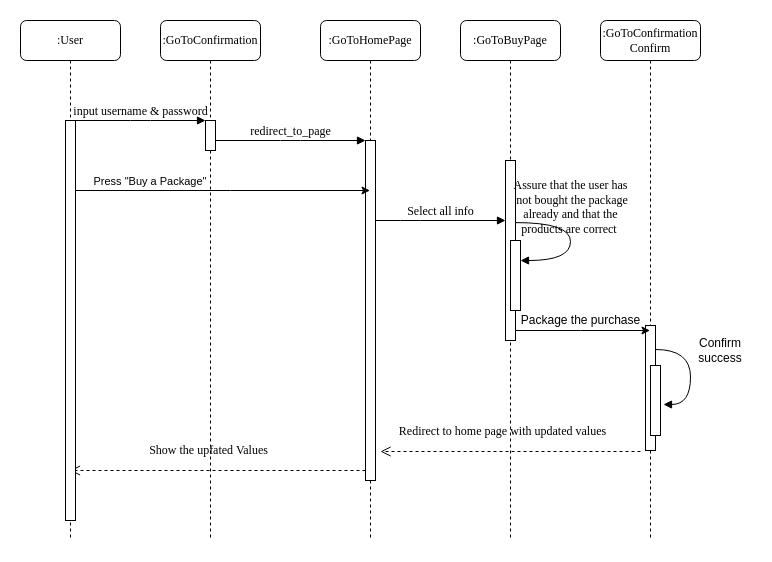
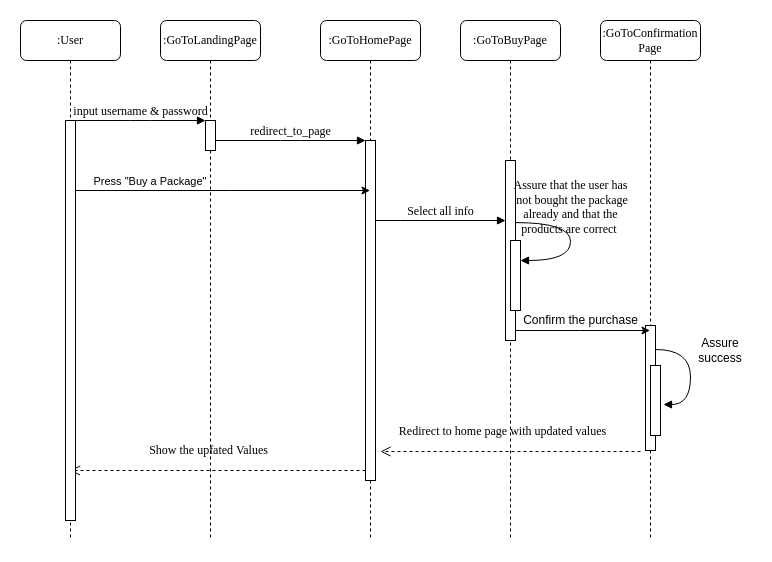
  <mxCell id="0" />
  <mxCell id="1" parent="0" />
- <mxCell id="2" value=":GoToConfirmation" style="shape=umlLifeline;perimeter=lifelinePerimeter;whiteSpace=wrap;html=1;container=1;collapsible=0;recursiveResize=0;outlineConnect=0;rounded=1;shadow=0;comic=0;labelBackgroundColor=none;strokeWidth=1;fontFamily=Verdana;fontSize=12;align=center;" parent="1" vertex="1"><mxGeometry x="160" y="20" width="100" height="520" as="geometry" /></mxCell>
+ <mxCell id="2" value=":GoToLandingPage" style="shape=umlLifeline;perimeter=lifelinePerimeter;whiteSpace=wrap;html=1;container=1;collapsible=0;recursiveResize=0;outlineConnect=0;rounded=1;shadow=0;comic=0;labelBackgroundColor=none;strokeWidth=1;fontFamily=Verdana;fontSize=12;align=center;" parent="1" vertex="1"><mxGeometry x="160" y="20" width="100" height="520" as="geometry" /></mxCell>
  <mxCell id="3" value="" style="html=1;points=[];perimeter=orthogonalPerimeter;rounded=0;shadow=0;comic=0;labelBackgroundColor=none;strokeWidth=1;fontFamily=Verdana;fontSize=12;align=center;" parent="2" vertex="1"><mxGeometry x="45" y="100" width="10" height="30" as="geometry" /></mxCell>
  <mxCell id="4" value="Show the upfated Values" style="html=1;verticalAlign=bottom;endArrow=open;dashed=1;endSize=8;labelBackgroundColor=none;fontFamily=Verdana;fontSize=12;edgeStyle=elbowEdgeStyle;elbow=vertical;" parent="2" target="12" edge="1"><mxGeometry x="0.062" y="-11" relative="1" as="geometry"><mxPoint x="-55" y="450" as="targetPoint" /><Array as="points"><mxPoint x="-55" y="450" /><mxPoint x="-35" y="450" /><mxPoint x="55" y="539" /></Array><mxPoint x="205" y="450" as="sourcePoint" /><mxPoint as="offset" /></mxGeometry></mxCell>
  <mxCell id="5" value=":GoToHomePage" style="shape=umlLifeline;perimeter=lifelinePerimeter;whiteSpace=wrap;html=1;container=1;collapsible=0;recursiveResize=0;outlineConnect=0;rounded=1;shadow=0;comic=0;labelBackgroundColor=none;strokeWidth=1;fontFamily=Verdana;fontSize=12;align=center;" parent="1" vertex="1"><mxGeometry x="320" y="20" width="100" height="520" as="geometry" /></mxCell>
  <mxCell id="6" value="" style="html=1;points=[];perimeter=orthogonalPerimeter;rounded=0;shadow=0;comic=0;labelBackgroundColor=none;strokeWidth=1;fontFamily=Verdana;fontSize=12;align=center;" parent="5" vertex="1"><mxGeometry x="45" y="120" width="10" height="340" as="geometry" /></mxCell>
  <mxCell id="7" value=":GoToBuyPage" style="shape=umlLifeline;perimeter=lifelinePerimeter;whiteSpace=wrap;html=1;container=1;collapsible=0;recursiveResize=0;outlineConnect=0;rounded=1;shadow=0;comic=0;labelBackgroundColor=none;strokeWidth=1;fontFamily=Verdana;fontSize=12;align=center;" parent="1" vertex="1"><mxGeometry x="460" y="20" width="100" height="520" as="geometry" /></mxCell>
- <mxCell id="8" value=":GoToConfirmation&lt;br&gt;Confirm" style="shape=umlLifeline;perimeter=lifelinePerimeter;whiteSpace=wrap;html=1;container=1;collapsible=0;recursiveResize=0;outlineConnect=0;rounded=1;shadow=0;comic=0;labelBackgroundColor=none;strokeWidth=1;fontFamily=Verdana;fontSize=12;align=center;" parent="1" vertex="1"><mxGeometry x="600" y="20" width="100" height="520" as="geometry" /></mxCell>
+ <mxCell id="8" value=":GoToConfirmation&lt;br&gt;Page" style="shape=umlLifeline;perimeter=lifelinePerimeter;whiteSpace=wrap;html=1;container=1;collapsible=0;recursiveResize=0;outlineConnect=0;rounded=1;shadow=0;comic=0;labelBackgroundColor=none;strokeWidth=1;fontFamily=Verdana;fontSize=12;align=center;" parent="1" vertex="1"><mxGeometry x="600" y="20" width="100" height="520" as="geometry" /></mxCell>
  <mxCell id="9" value="" style="html=1;points=[];perimeter=orthogonalPerimeter;rounded=0;shadow=0;comic=0;labelBackgroundColor=none;strokeWidth=1;fontFamily=Verdana;fontSize=12;align=center;" parent="8" vertex="1"><mxGeometry x="45" y="305" width="10" height="125" as="geometry" /></mxCell>
  <mxCell id="10" value="" style="html=1;verticalAlign=bottom;endArrow=block;labelBackgroundColor=none;fontFamily=Verdana;fontSize=12;elbow=vertical;edgeStyle=orthogonalEdgeStyle;curved=1;exitX=1;exitY=0.192;exitPerimeter=0;exitDx=0;exitDy=0;" parent="8" edge="1" source="9"><mxGeometry relative="1" as="geometry"><mxPoint x="45.38" y="326.0" as="sourcePoint" /><mxPoint x="63" y="384" as="targetPoint" /><Array as="points"><mxPoint x="90" y="329" /><mxPoint x="90" y="384" /><mxPoint x="63" y="384" /></Array></mxGeometry></mxCell>
  <mxCell id="11" value="" style="html=1;points=[];perimeter=orthogonalPerimeter;rounded=0;shadow=0;comic=0;labelBackgroundColor=none;strokeWidth=1;fontFamily=Verdana;fontSize=12;align=center;" parent="8" vertex="1"><mxGeometry x="50" y="345" width="10" height="70" as="geometry" /></mxCell>
  <mxCell id="12" value=":User" style="shape=umlLifeline;perimeter=lifelinePerimeter;whiteSpace=wrap;html=1;container=1;collapsible=0;recursiveResize=0;outlineConnect=0;rounded=1;shadow=0;comic=0;labelBackgroundColor=none;strokeWidth=1;fontFamily=Verdana;fontSize=12;align=center;" parent="1" vertex="1"><mxGeometry x="20" y="20" width="100" height="520" as="geometry" /></mxCell>
  <mxCell id="13" value="" style="html=1;points=[];perimeter=orthogonalPerimeter;rounded=0;shadow=0;comic=0;labelBackgroundColor=none;strokeWidth=1;fontFamily=Verdana;fontSize=12;align=center;" parent="12" vertex="1"><mxGeometry x="45" y="100" width="10" height="400" as="geometry" /></mxCell>
  <mxCell id="14" style="edgeStyle=orthogonalEdgeStyle;rounded=0;orthogonalLoop=1;jettySize=auto;html=1;" parent="1" source="15" target="8" edge="1"><mxGeometry relative="1" as="geometry"><Array as="points"><mxPoint x="580" y="330" /><mxPoint x="580" y="330" /></Array></mxGeometry></mxCell>
  <mxCell id="15" value="" style="html=1;points=[];perimeter=orthogonalPerimeter;rounded=0;shadow=0;comic=0;labelBackgroundColor=none;strokeWidth=1;fontFamily=Verdana;fontSize=12;align=center;" parent="1" vertex="1"><mxGeometry x="505" y="160" width="10" height="180" as="geometry" /></mxCell>
  <mxCell id="16" value="Select all info" style="html=1;verticalAlign=bottom;endArrow=block;labelBackgroundColor=none;fontFamily=Verdana;fontSize=12;edgeStyle=elbowEdgeStyle;elbow=vertical;" parent="1" source="6" target="15" edge="1"><mxGeometry relative="1" as="geometry"><mxPoint x="430" y="160" as="sourcePoint" /><Array as="points"><mxPoint x="410" y="220" /><mxPoint x="380" y="160" /></Array><mxPoint as="offset" /></mxGeometry></mxCell>
  <mxCell id="17" value="Redirect to home page with updated values" style="html=1;verticalAlign=bottom;endArrow=open;dashed=1;endSize=8;labelBackgroundColor=none;fontFamily=Verdana;fontSize=12;edgeStyle=elbowEdgeStyle;elbow=vertical;" parent="1" edge="1"><mxGeometry x="0.062" y="-11" relative="1" as="geometry"><mxPoint x="380" y="451" as="targetPoint" /><Array as="points"><mxPoint x="380" y="451" /><mxPoint x="400" y="451" /><mxPoint x="490" y="540" /></Array><mxPoint x="640" y="451" as="sourcePoint" /><mxPoint as="offset" /></mxGeometry></mxCell>
  <mxCell id="18" value="input username &amp;amp; password" style="html=1;verticalAlign=bottom;endArrow=block;entryX=0;entryY=0;labelBackgroundColor=none;fontFamily=Verdana;fontSize=12;edgeStyle=elbowEdgeStyle;elbow=vertical;" parent="1" source="13" target="3" edge="1"><mxGeometry relative="1" as="geometry"><mxPoint x="140" y="130" as="sourcePoint" /></mxGeometry></mxCell>
  <mxCell id="19" value="redirect_to_page" style="html=1;verticalAlign=bottom;endArrow=block;entryX=0;entryY=0;labelBackgroundColor=none;fontFamily=Verdana;fontSize=12;edgeStyle=elbowEdgeStyle;elbow=vertical;" parent="1" source="3" target="6" edge="1"><mxGeometry relative="1" as="geometry"><mxPoint x="290" y="140" as="sourcePoint" /></mxGeometry></mxCell>
  <mxCell id="20" value="" style="html=1;points=[];perimeter=orthogonalPerimeter;rounded=0;shadow=0;comic=0;labelBackgroundColor=none;strokeWidth=1;fontFamily=Verdana;fontSize=12;align=center;" parent="1" vertex="1"><mxGeometry x="510" y="240" width="10" height="70" as="geometry" /></mxCell>
  <mxCell id="21" value="Assure that the user has&lt;br&gt;&amp;nbsp;not bought the package &lt;br&gt;already and that the&lt;br&gt;products are correct&amp;nbsp;" style="html=1;verticalAlign=bottom;endArrow=block;labelBackgroundColor=none;fontFamily=Verdana;fontSize=12;elbow=vertical;edgeStyle=orthogonalEdgeStyle;curved=1;entryX=1;entryY=0.286;entryPerimeter=0;exitX=1.038;exitY=0.345;exitPerimeter=0;" parent="1" source="15" target="20" edge="1"><mxGeometry relative="1" as="geometry"><mxPoint x="385" y="170" as="sourcePoint" /><mxPoint x="515" y="170" as="targetPoint" /><Array as="points"><mxPoint x="570" y="222" /><mxPoint x="570" y="260" /></Array></mxGeometry></mxCell>
  <mxCell id="22" style="edgeStyle=orthogonalEdgeStyle;rounded=0;orthogonalLoop=1;jettySize=auto;html=1;" parent="1" source="13" target="5" edge="1"><mxGeometry relative="1" as="geometry"><Array as="points"><mxPoint x="230" y="190" /><mxPoint x="230" y="190" /></Array></mxGeometry></mxCell>
  <mxCell id="23" value="Press &quot;Buy a Package&quot;&amp;nbsp;" style="edgeLabel;html=1;align=center;verticalAlign=middle;resizable=0;points=[];" parent="22" vertex="1" connectable="0"><mxGeometry x="0.087" relative="1" as="geometry"><mxPoint x="-85" y="-10" as="offset" /></mxGeometry></mxCell>
- <mxCell id="24" value="Package the purchase" style="text;html=1;align=center;verticalAlign=middle;resizable=0;points=[];autosize=1;strokeColor=none;fillColor=none;" parent="1" vertex="1"><mxGeometry x="515" y="310" width="130" height="20" as="geometry" /></mxCell>
- <mxCell id="25" value="Confirm success" style="text;html=1;strokeColor=none;fillColor=none;align=center;verticalAlign=middle;whiteSpace=wrap;rounded=0;" parent="1" vertex="1"><mxGeometry x="690" y="335" width="60" height="30" as="geometry" /></mxCell>
+ <mxCell id="24" value="Confirm the purchase" style="text;html=1;align=center;verticalAlign=middle;resizable=0;points=[];autosize=1;strokeColor=none;fillColor=none;" parent="1" vertex="1"><mxGeometry x="515" y="310" width="130" height="20" as="geometry" /></mxCell>
+ <mxCell id="25" value="Assure success" style="text;html=1;strokeColor=none;fillColor=none;align=center;verticalAlign=middle;whiteSpace=wrap;rounded=0;" parent="1" vertex="1"><mxGeometry x="690" y="335" width="60" height="30" as="geometry" /></mxCell>
